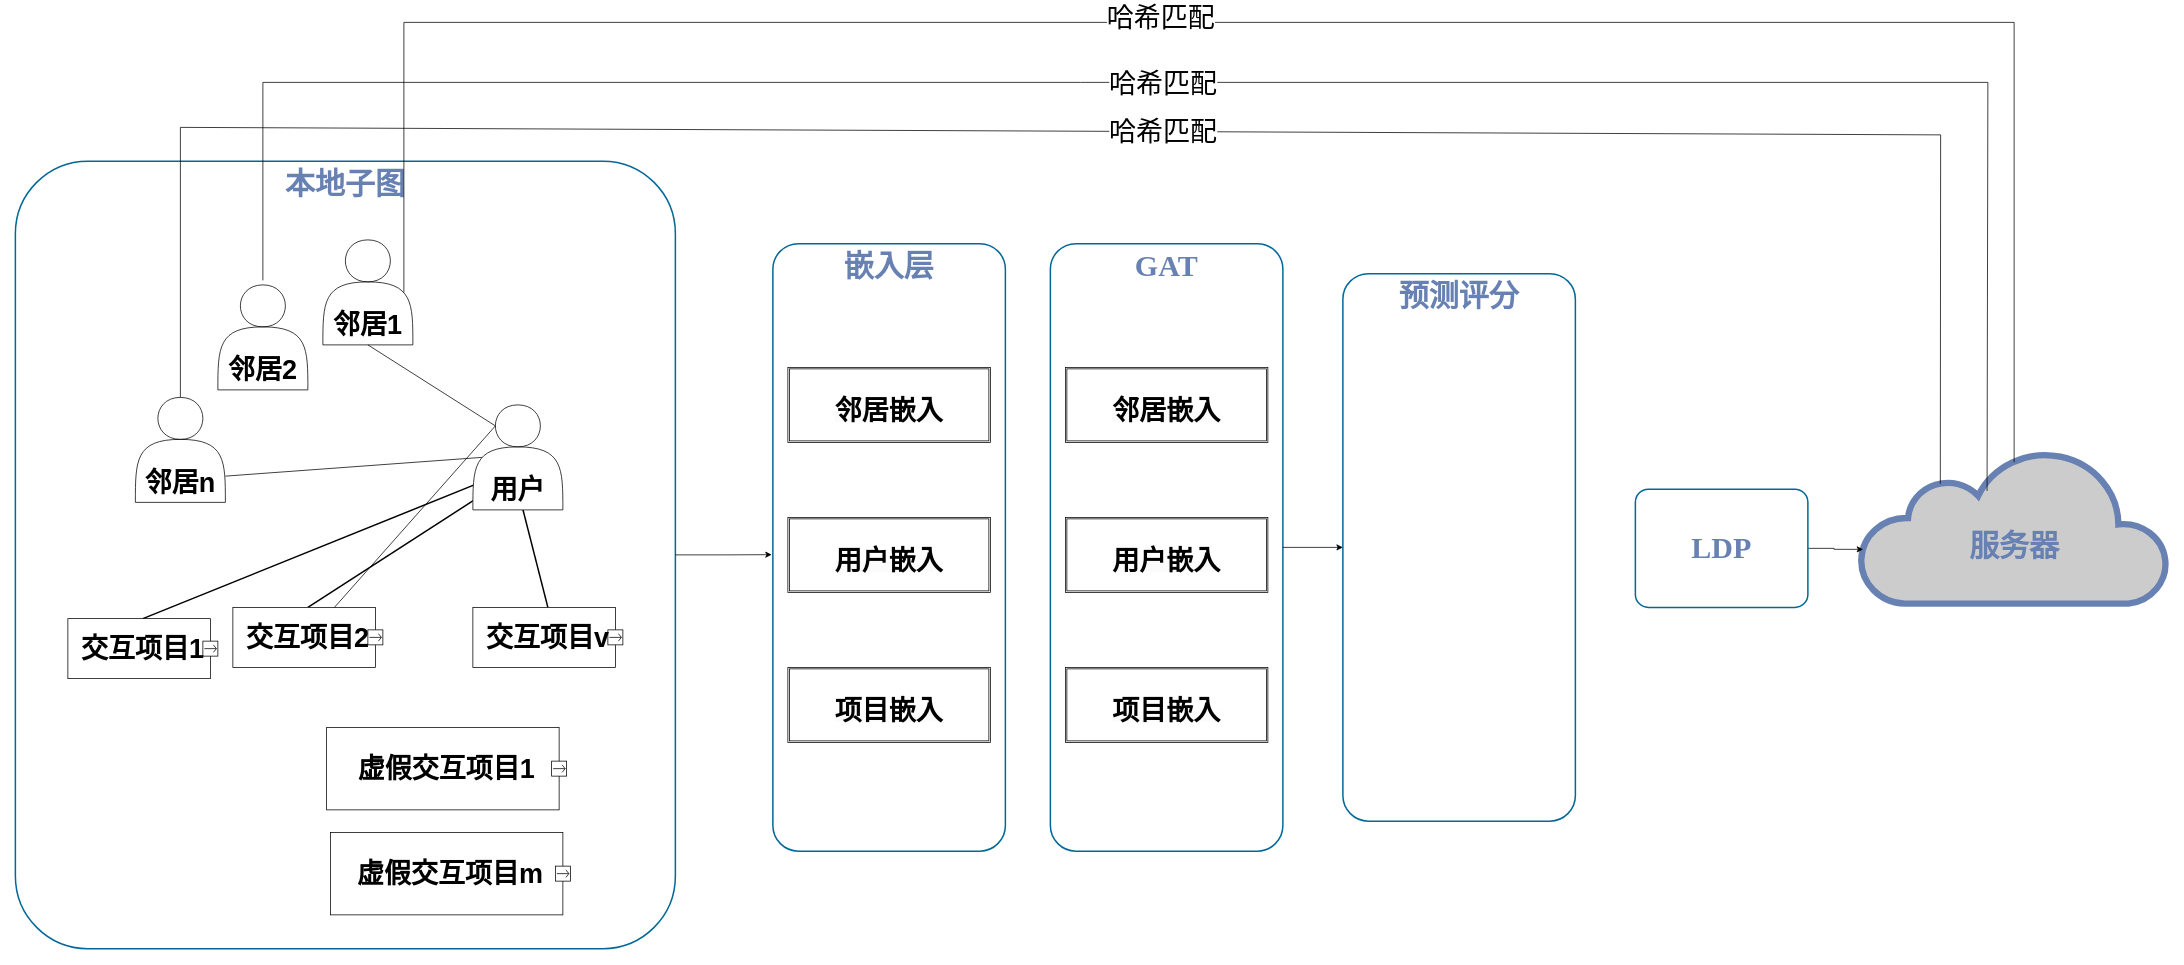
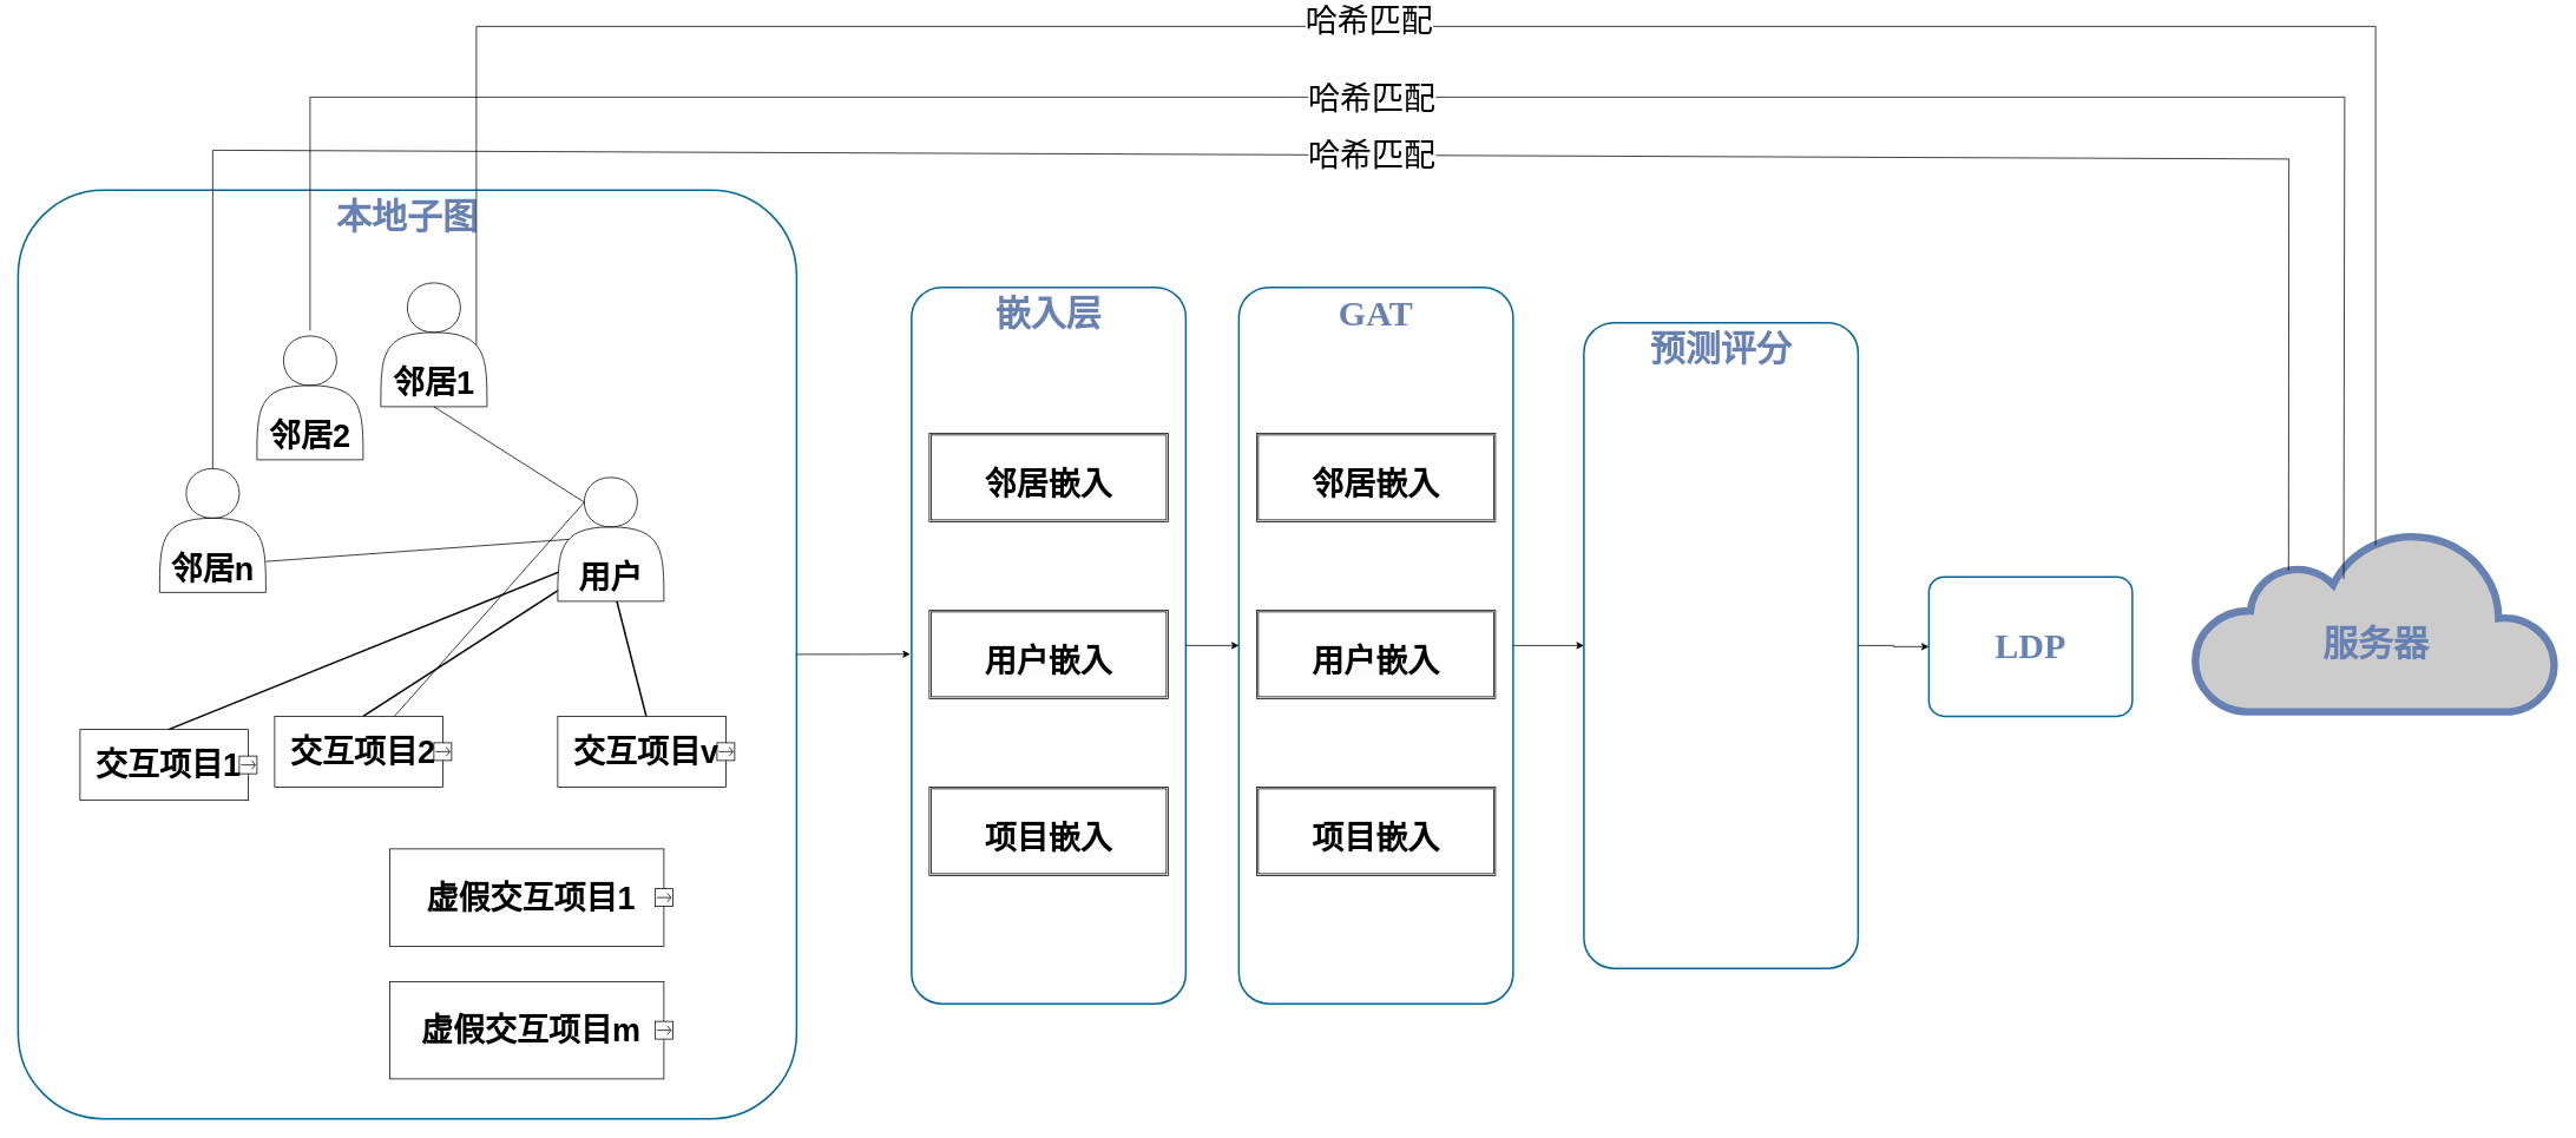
  <mxCell id="0" />
  <mxCell id="1" parent="0" />
  <mxCell id="2" value="" style="group" vertex="1" connectable="0" parent="1"><mxGeometry x="20" y="20" width="2870" height="1235" as="geometry" /></mxCell>
  <mxCell id="3" value="&lt;font style=&quot;font-size: 40px;&quot;&gt;&lt;b&gt;本地子图&lt;/b&gt;&lt;/font&gt;" style="rounded=1;whiteSpace=wrap;html=1;shadow=0;comic=0;strokeColor=#036897;strokeWidth=2;fillColor=none;fontFamily=Verdana;fontSize=28;fontColor=#6881B3;align=center;arcSize=11;verticalAlign=top;" parent="2" vertex="1"><mxGeometry y="185" width="880" height="1050" as="geometry" /></mxCell>
  <mxCell id="4" style="edgeStyle=none;html=1;labelBackgroundColor=none;endArrow=none;endFill=0;strokeWidth=2;fontFamily=Verdana;fontSize=15;fontColor=#036897;exitX=0.5;exitY=0;exitDx=0;exitDy=0;" parent="2" source="14" edge="1"><mxGeometry relative="1" as="geometry"><mxPoint x="630" y="609.398" as="targetPoint" /><mxPoint x="190.0" y="758.102" as="sourcePoint" /></mxGeometry></mxCell>
  <mxCell id="5" style="edgeStyle=none;html=1;labelBackgroundColor=none;endArrow=none;endFill=0;strokeWidth=2;fontFamily=Verdana;fontSize=15;fontColor=#036897;exitX=0.5;exitY=0;exitDx=0;exitDy=0;" parent="2" source="15" edge="1"><mxGeometry relative="1" as="geometry"><mxPoint x="450.0" y="742.411" as="sourcePoint" /><mxPoint x="630" y="625.089" as="targetPoint" /></mxGeometry></mxCell>
  <mxCell id="6" style="edgeStyle=none;html=1;labelBackgroundColor=none;endArrow=none;endFill=0;strokeWidth=2;fontFamily=Verdana;fontSize=15;fontColor=#036897;exitX=0.5;exitY=0;exitDx=0;exitDy=0;" parent="2" source="13" edge="1"><mxGeometry relative="1" as="geometry"><mxPoint x="718.919" y="780" as="sourcePoint" /><mxPoint x="673.014" y="635" as="targetPoint" /></mxGeometry></mxCell>
  <mxCell id="7" value="&lt;b&gt;&lt;font style=&quot;font-size: 40px;&quot;&gt;&lt;br&gt;服务器&lt;/font&gt;&lt;/b&gt;" style="html=1;fillColor=#CCCCCC;strokeColor=#6881B3;gradientColor=none;gradientDirection=north;strokeWidth=2;shape=mxgraph.networks.cloud;fontColor=#6881B3;rounded=0;shadow=0;comic=0;align=center;fontSize=28;" parent="2" vertex="1"><mxGeometry x="2460" y="570" width="410" height="205" as="geometry" /></mxCell>
  <mxCell id="8" value="&lt;font style=&quot;font-size: 40px;&quot;&gt;&lt;b&gt;嵌入层&lt;/b&gt;&lt;/font&gt;" style="rounded=1;whiteSpace=wrap;html=1;shadow=0;comic=0;strokeColor=#036897;strokeWidth=2;fillColor=none;fontFamily=Verdana;fontSize=28;fontColor=#6881B3;align=center;arcSize=11;verticalAlign=top;" vertex="1" parent="2"><mxGeometry x="1010" y="295" width="310" height="810" as="geometry" /></mxCell>
  <mxCell id="9" value="" style="edgeStyle=orthogonalEdgeStyle;rounded=0;orthogonalLoop=1;jettySize=auto;html=1;entryX=-0.005;entryY=0.512;entryDx=0;entryDy=0;entryPerimeter=0;" edge="1" parent="2" source="3" target="8"><mxGeometry relative="1" as="geometry"><mxPoint x="1020" y="710" as="targetPoint" /></mxGeometry></mxCell>
  <mxCell id="10" value="&lt;b&gt;&lt;font style=&quot;font-size: 36px;&quot;&gt;&lt;br&gt;&lt;br&gt;用户&lt;/font&gt;&lt;/b&gt;" style="shape=actor;whiteSpace=wrap;html=1;" vertex="1" parent="2"><mxGeometry x="610" y="510" width="120" height="140" as="geometry" /></mxCell>
  <mxCell id="11" value="&lt;font style=&quot;font-size: 36px;&quot;&gt;&lt;b&gt;&lt;br&gt;&lt;br&gt;邻居1&lt;/b&gt;&lt;/font&gt;" style="shape=actor;whiteSpace=wrap;html=1;" vertex="1" parent="2"><mxGeometry x="410" y="290" width="120" height="140" as="geometry" /></mxCell>
  <mxCell id="12" value="&lt;font style=&quot;font-size: 36px;&quot;&gt;&lt;b&gt;&lt;br&gt;&lt;br&gt;邻居n&lt;/b&gt;&lt;/font&gt;" style="shape=actor;whiteSpace=wrap;html=1;" vertex="1" parent="2"><mxGeometry x="160" y="500" width="120" height="140" as="geometry" /></mxCell>
  <mxCell id="13" value="&lt;font style=&quot;font-size: 36px;&quot;&gt;交互项目v&lt;/font&gt;" style="html=1;shape=mxgraph.sysml.itemFlow;fontStyle=1;flowDir=e;flowType=out;whiteSpace=wrap;align=center;" vertex="1" parent="2"><mxGeometry x="610" y="780" width="200" height="80" as="geometry" /></mxCell>
  <mxCell id="14" value="&lt;font style=&quot;font-size: 36px;&quot;&gt;交互项目1&lt;/font&gt;" style="html=1;shape=mxgraph.sysml.itemFlow;fontStyle=1;flowDir=e;flowType=out;whiteSpace=wrap;align=center;" vertex="1" parent="2"><mxGeometry x="70" y="795" width="200" height="80" as="geometry" /></mxCell>
  <mxCell id="15" value="&lt;font style=&quot;font-size: 36px;&quot;&gt;交互项目2&lt;/font&gt;" style="html=1;shape=mxgraph.sysml.itemFlow;fontStyle=1;flowDir=e;flowType=out;whiteSpace=wrap;align=center;" vertex="1" parent="2"><mxGeometry x="290" y="780" width="200" height="80" as="geometry" /></mxCell>
- <mxCell id="16" value="&lt;font style=&quot;font-size: 36px;&quot;&gt;虚假交互项目1&lt;/font&gt;" style="html=1;shape=mxgraph.sysml.itemFlow;fontStyle=1;flowDir=e;flowType=out;whiteSpace=wrap;align=center;" vertex="1" parent="2"><mxGeometry x="415" y="940" width="320" height="110" as="geometry" /></mxCell>
+ <mxCell id="16" value="&lt;font style=&quot;font-size: 36px;&quot;&gt;虚假交互项目1&lt;/font&gt;" style="html=1;shape=mxgraph.sysml.itemFlow;fontStyle=1;flowDir=e;flowType=out;whiteSpace=wrap;align=center;" vertex="1" parent="2"><mxGeometry x="420" y="930" width="320" height="110" as="geometry" /></mxCell>
  <mxCell id="17" value="" style="endArrow=none;html=1;rounded=0;entryX=0.5;entryY=1;entryDx=0;entryDy=0;exitX=0.25;exitY=0.2;exitDx=0;exitDy=0;exitPerimeter=0;" edge="1" parent="2" source="10" target="11"><mxGeometry width="50" height="50" relative="1" as="geometry"><mxPoint x="310" y="580" as="sourcePoint" /><mxPoint x="360" y="530" as="targetPoint" /></mxGeometry></mxCell>
  <mxCell id="18" value="" style="endArrow=none;html=1;rounded=0;entryX=1;entryY=0.75;entryDx=0;entryDy=0;exitX=0.1;exitY=0.5;exitDx=0;exitDy=0;exitPerimeter=0;" edge="1" parent="2" source="10" target="12"><mxGeometry width="50" height="50" relative="1" as="geometry"><mxPoint x="650" y="548" as="sourcePoint" /><mxPoint x="480" y="440" as="targetPoint" /></mxGeometry></mxCell>
  <mxCell id="19" value="&lt;font style=&quot;font-size: 36px;&quot;&gt;&lt;b&gt;&lt;br&gt;&lt;br&gt;邻居2&lt;/b&gt;&lt;/font&gt;" style="shape=actor;whiteSpace=wrap;html=1;" vertex="1" parent="2"><mxGeometry x="270" y="350" width="120" height="140" as="geometry" /></mxCell>
  <mxCell id="20" value="" style="endArrow=none;html=1;rounded=0;exitX=0.25;exitY=0.2;exitDx=0;exitDy=0;exitPerimeter=0;" edge="1" parent="2" source="10" target="15"><mxGeometry width="50" height="50" relative="1" as="geometry"><mxPoint x="650" y="548" as="sourcePoint" /><mxPoint x="480" y="440" as="targetPoint" /></mxGeometry></mxCell>
  <mxCell id="21" value="&lt;font style=&quot;font-size: 36px;&quot;&gt;虚假交互项目m&lt;/font&gt;" style="html=1;shape=mxgraph.sysml.itemFlow;fontStyle=1;flowDir=e;flowType=out;whiteSpace=wrap;align=center;" vertex="1" parent="2"><mxGeometry x="420" y="1080" width="320" height="110" as="geometry" /></mxCell>
  <mxCell id="22" value="&lt;br&gt;&lt;b style=&quot;border-color: var(--border-color); color: rgb(0, 0, 0); font-family: Helvetica; font-size: 12px; font-style: normal; font-variant-ligatures: normal; font-variant-caps: normal; letter-spacing: normal; orphans: 2; text-indent: 0px; text-transform: none; widows: 2; word-spacing: 0px; -webkit-text-stroke-width: 0px; background-color: rgb(251, 251, 251); text-decoration-thickness: initial; text-decoration-style: initial; text-decoration-color: initial;&quot;&gt;&lt;font style=&quot;border-color: var(--border-color); font-size: 36px;&quot;&gt;用户嵌入&lt;/font&gt;&lt;/b&gt;&lt;br&gt;" style="shape=ext;double=1;rounded=0;whiteSpace=wrap;html=1;align=center;" vertex="1" parent="2"><mxGeometry x="1030" y="660" width="270" height="100" as="geometry" /></mxCell>
  <mxCell id="23" value="&lt;br&gt;&lt;b style=&quot;border-color: var(--border-color); color: rgb(0, 0, 0); font-family: Helvetica; font-size: 12px; font-style: normal; font-variant-ligatures: normal; font-variant-caps: normal; letter-spacing: normal; orphans: 2; text-indent: 0px; text-transform: none; widows: 2; word-spacing: 0px; -webkit-text-stroke-width: 0px; background-color: rgb(251, 251, 251); text-decoration-thickness: initial; text-decoration-style: initial; text-decoration-color: initial;&quot;&gt;&lt;font style=&quot;border-color: var(--border-color); font-size: 36px;&quot;&gt;邻居嵌入&lt;/font&gt;&lt;/b&gt;" style="shape=ext;double=1;rounded=0;whiteSpace=wrap;html=1;align=center;" vertex="1" parent="2"><mxGeometry x="1030" y="460" width="270" height="100" as="geometry" /></mxCell>
  <mxCell id="24" value="&lt;br&gt;&lt;b style=&quot;border-color: var(--border-color); color: rgb(0, 0, 0); font-family: Helvetica; font-size: 12px; font-style: normal; font-variant-ligatures: normal; font-variant-caps: normal; letter-spacing: normal; orphans: 2; text-indent: 0px; text-transform: none; widows: 2; word-spacing: 0px; -webkit-text-stroke-width: 0px; background-color: rgb(251, 251, 251); text-decoration-thickness: initial; text-decoration-style: initial; text-decoration-color: initial;&quot;&gt;&lt;font style=&quot;border-color: var(--border-color); font-size: 36px;&quot;&gt;项目嵌入&lt;/font&gt;&lt;/b&gt;" style="shape=ext;double=1;rounded=0;whiteSpace=wrap;html=1;align=center;" vertex="1" parent="2"><mxGeometry x="1030" y="860" width="270" height="100" as="geometry" /></mxCell>
  <mxCell id="25" value="&lt;font style=&quot;font-size: 40px;&quot;&gt;&lt;b&gt;GAT&lt;/b&gt;&lt;/font&gt;" style="rounded=1;whiteSpace=wrap;html=1;shadow=0;comic=0;strokeColor=#036897;strokeWidth=2;fillColor=none;fontFamily=Verdana;fontSize=28;fontColor=#6881B3;align=center;arcSize=11;verticalAlign=top;" vertex="1" parent="2"><mxGeometry x="1380" y="295" width="310" height="810" as="geometry" /></mxCell>
+ <mxCell id="26" value="" style="edgeStyle=orthogonalEdgeStyle;rounded=0;orthogonalLoop=1;jettySize=auto;html=1;" edge="1" parent="2" source="8" target="25"><mxGeometry relative="1" as="geometry" /></mxCell>
  <mxCell id="27" value="&lt;span style=&quot;font-size: 40px;&quot;&gt;&lt;b&gt;预测评分&lt;/b&gt;&lt;/span&gt;" style="rounded=1;whiteSpace=wrap;html=1;shadow=0;comic=0;strokeColor=#036897;strokeWidth=2;fillColor=none;fontFamily=Verdana;fontSize=28;fontColor=#6881B3;align=center;arcSize=11;verticalAlign=top;" vertex="1" parent="2"><mxGeometry x="1770" y="335" width="310" height="730" as="geometry" /></mxCell>
  <mxCell id="28" value="" style="edgeStyle=orthogonalEdgeStyle;rounded=0;orthogonalLoop=1;jettySize=auto;html=1;" edge="1" parent="2" source="25" target="27"><mxGeometry relative="1" as="geometry" /></mxCell>
  <mxCell id="29" value="&lt;br&gt;&lt;b style=&quot;border-color: var(--border-color); color: rgb(0, 0, 0); font-family: Helvetica; font-size: 12px; font-style: normal; font-variant-ligatures: normal; font-variant-caps: normal; letter-spacing: normal; orphans: 2; text-indent: 0px; text-transform: none; widows: 2; word-spacing: 0px; -webkit-text-stroke-width: 0px; background-color: rgb(251, 251, 251); text-decoration-thickness: initial; text-decoration-style: initial; text-decoration-color: initial;&quot;&gt;&lt;font style=&quot;border-color: var(--border-color); font-size: 36px;&quot;&gt;用户嵌入&lt;/font&gt;&lt;/b&gt;&lt;br&gt;" style="shape=ext;double=1;rounded=0;whiteSpace=wrap;html=1;align=center;" vertex="1" parent="2"><mxGeometry x="1400" y="660" width="270" height="100" as="geometry" /></mxCell>
  <mxCell id="30" value="&lt;br&gt;&lt;b style=&quot;border-color: var(--border-color); color: rgb(0, 0, 0); font-family: Helvetica; font-size: 12px; font-style: normal; font-variant-ligatures: normal; font-variant-caps: normal; letter-spacing: normal; orphans: 2; text-indent: 0px; text-transform: none; widows: 2; word-spacing: 0px; -webkit-text-stroke-width: 0px; background-color: rgb(251, 251, 251); text-decoration-thickness: initial; text-decoration-style: initial; text-decoration-color: initial;&quot;&gt;&lt;font style=&quot;border-color: var(--border-color); font-size: 36px;&quot;&gt;邻居嵌入&lt;/font&gt;&lt;/b&gt;" style="shape=ext;double=1;rounded=0;whiteSpace=wrap;html=1;align=center;" vertex="1" parent="2"><mxGeometry x="1400" y="460" width="270" height="100" as="geometry" /></mxCell>
  <mxCell id="31" value="&lt;br&gt;&lt;b style=&quot;border-color: var(--border-color); color: rgb(0, 0, 0); font-family: Helvetica; font-size: 12px; font-style: normal; font-variant-ligatures: normal; font-variant-caps: normal; letter-spacing: normal; orphans: 2; text-indent: 0px; text-transform: none; widows: 2; word-spacing: 0px; -webkit-text-stroke-width: 0px; background-color: rgb(251, 251, 251); text-decoration-thickness: initial; text-decoration-style: initial; text-decoration-color: initial;&quot;&gt;&lt;font style=&quot;border-color: var(--border-color); font-size: 36px;&quot;&gt;项目嵌入&lt;/font&gt;&lt;/b&gt;" style="shape=ext;double=1;rounded=0;whiteSpace=wrap;html=1;align=center;" vertex="1" parent="2"><mxGeometry x="1400" y="860" width="270" height="100" as="geometry" /></mxCell>
- <mxCell id="32" value="" style="edgeStyle=orthogonalEdgeStyle;rounded=0;orthogonalLoop=1;jettySize=auto;html=1;entryX=0.009;entryY=0.647;entryDx=0;entryDy=0;entryPerimeter=0;" edge="1" parent="2" source="33" target="7"><mxGeometry relative="1" as="geometry" /></mxCell>
  <mxCell id="33" value="&lt;span style=&quot;font-size: 40px;&quot;&gt;&lt;b&gt;&lt;br&gt;LDP&lt;/b&gt;&lt;/span&gt;" style="rounded=1;whiteSpace=wrap;html=1;shadow=0;comic=0;strokeColor=#036897;strokeWidth=2;fillColor=none;fontFamily=Verdana;fontSize=28;fontColor=#6881B3;align=center;arcSize=11;verticalAlign=top;" vertex="1" parent="2"><mxGeometry x="2160" y="622.5" width="230" height="157.5" as="geometry" /></mxCell>
+ <mxCell id="34" value="" style="edgeStyle=orthogonalEdgeStyle;rounded=0;orthogonalLoop=1;jettySize=auto;html=1;" edge="1" parent="2" source="27" target="33"><mxGeometry relative="1" as="geometry" /></mxCell>
  <mxCell id="35" value="" style="endArrow=none;html=1;rounded=0;exitX=0.9;exitY=0.5;exitDx=0;exitDy=0;exitPerimeter=0;entryX=0.5;entryY=0.08;entryDx=0;entryDy=0;entryPerimeter=0;" edge="1" parent="2" source="11" target="7"><mxGeometry width="50" height="50" relative="1" as="geometry"><mxPoint x="960" y="50" as="sourcePoint" /><mxPoint x="1010" as="targetPoint" /><Array as="points"><mxPoint x="518" /><mxPoint x="2665" /></Array></mxGeometry></mxCell>
  <mxCell id="36" value="&lt;font style=&quot;font-size: 36px;&quot;&gt;哈希匹配&lt;/font&gt;" style="edgeLabel;html=1;align=center;verticalAlign=middle;resizable=0;points=[];" vertex="1" connectable="0" parent="35"><mxGeometry x="-0.114" y="8" relative="1" as="geometry"><mxPoint x="-2" as="offset" /></mxGeometry></mxCell>
  <mxCell id="37" value="" style="endArrow=none;html=1;rounded=0;exitX=0.9;exitY=0.5;exitDx=0;exitDy=0;exitPerimeter=0;entryX=0.412;entryY=0.267;entryDx=0;entryDy=0;entryPerimeter=0;" edge="1" parent="2" target="7"><mxGeometry width="50" height="50" relative="1" as="geometry"><mxPoint x="330" y="344" as="sourcePoint" /><mxPoint x="2630" y="580" as="targetPoint" /><Array as="points"><mxPoint x="330" y="80" /><mxPoint x="1420" y="80" /><mxPoint x="2630" y="80" /></Array></mxGeometry></mxCell>
  <mxCell id="38" value="" style="endArrow=none;html=1;rounded=0;exitX=0.9;exitY=0.5;exitDx=0;exitDy=0;exitPerimeter=0;entryX=0.26;entryY=0.22;entryDx=0;entryDy=0;entryPerimeter=0;" edge="1" parent="2" target="7"><mxGeometry width="50" height="50" relative="1" as="geometry"><mxPoint x="220" y="500" as="sourcePoint" /><mxPoint x="2367" y="726" as="targetPoint" /><Array as="points"><mxPoint x="220" y="140" /><mxPoint x="2567" y="150" /></Array></mxGeometry></mxCell>
  <mxCell id="39" value="&lt;font style=&quot;font-size: 36px;&quot;&gt;哈希匹配&lt;/font&gt;" style="edgeLabel;html=1;align=center;verticalAlign=middle;resizable=0;points=[];" vertex="1" connectable="0" parent="2"><mxGeometry x="1529.996" y="80" as="geometry" /></mxCell>
  <mxCell id="40" value="&lt;font style=&quot;font-size: 36px;&quot;&gt;哈希匹配&lt;/font&gt;" style="edgeLabel;html=1;align=center;verticalAlign=middle;resizable=0;points=[];" vertex="1" connectable="0" parent="2"><mxGeometry x="1539.996" y="90" as="geometry"><mxPoint x="-10" y="54" as="offset" /></mxGeometry></mxCell>
